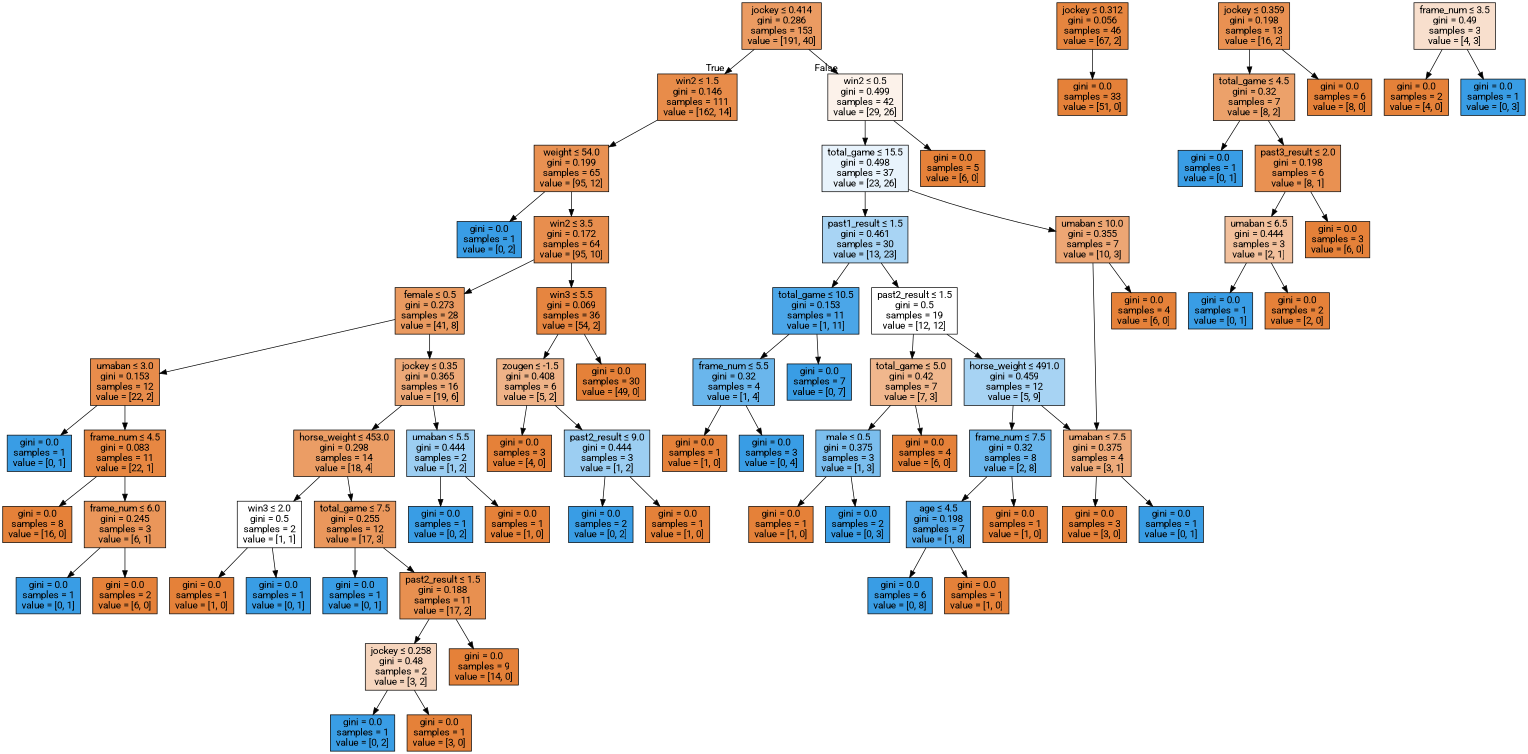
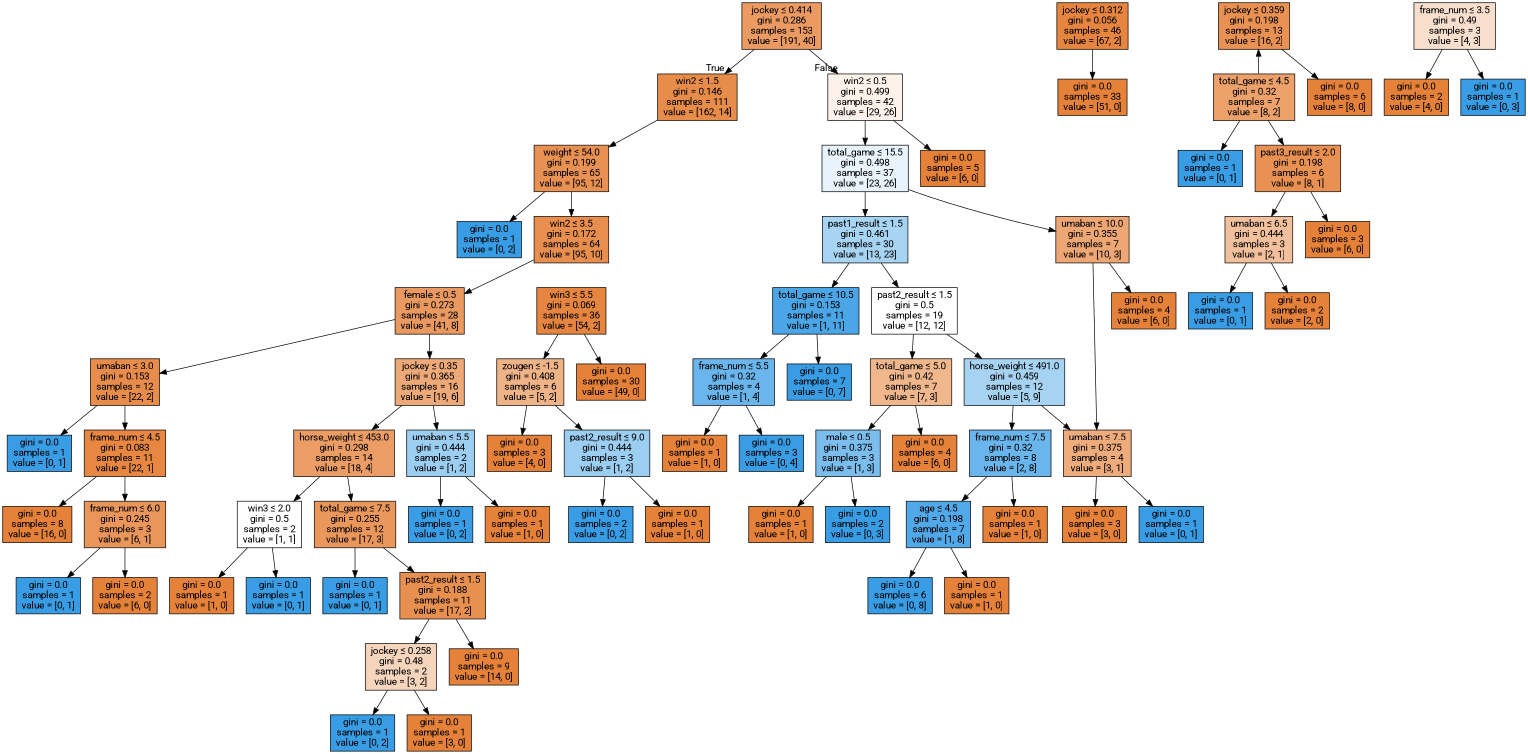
  digraph {
    fontname=Roboto
    node [color=black fillcolor="#e58139ff" fontname=Roboto shape=box style=filled]
    edge [fontname=Roboto]
    n1 [fillcolor="#e58139ca" label=<jockey &le; 0.414<br/>gini = 0.286<br/>samples = 153<br/>value = [191, 40]>]
    n2 [fillcolor="#e58139e9" label=<win2 &le; 1.5<br/>gini = 0.146<br/>samples = 111<br/>value = [162, 14]>]
    n3 [fillcolor="#e581391a" label=<win2 &le; 0.5<br/>gini = 0.499<br/>samples = 42<br/>value = [29, 26]>]
    n4 [fillcolor="#e58139df" label=<weight &le; 54.0<br/>gini = 0.199<br/>samples = 65<br/>value = [95, 12]>]
    n5 [label=<gini = 0.0<br/>samples = 5<br/>value = [6, 0]>]
    n6 [fillcolor="#399de51d" label=<total_game &le; 15.5<br/>gini = 0.498<br/>samples = 37<br/>value = [23, 26]>]
    n7 [fillcolor="#e58139f7" label=<jockey &le; 0.312<br/>gini = 0.056<br/>samples = 46<br/>value = [67, 2]>]
    n8 [label=<gini = 0.0<br/>samples = 33<br/>value = [51, 0]>]
    n9 [fillcolor="#399de5ff" label=<gini = 0.0<br/>samples = 1<br/>value = [0, 2]>]
    n10 [fillcolor="#e58139e4" label=<win2 &le; 3.5<br/>gini = 0.172<br/>samples = 64<br/>value = [95, 10]>]
    n11 [fillcolor="#e58139df" label=<jockey &le; 0.359<br/>gini = 0.198<br/>samples = 13<br/>value = [16, 2]>]
    n12 [fillcolor="#e58139bf" label=<total_game &le; 4.5<br/>gini = 0.32<br/>samples = 7<br/>value = [8, 2]>]
    n13 [label=<gini = 0.0<br/>samples = 6<br/>value = [8, 0]>]
    n14 [fillcolor="#399de5ff" label=<gini = 0.0<br/>samples = 1<br/>value = [0, 1]>]
    n15 [fillcolor="#e58139df" label=<past3_result &le; 2.0<br/>gini = 0.198<br/>samples = 6<br/>value = [8, 1]>]
    n16 [fillcolor="#e581397f" label=<umaban &le; 6.5<br/>gini = 0.444<br/>samples = 3<br/>value = [2, 1]>]
    n17 [label=<gini = 0.0<br/>samples = 3<br/>value = [6, 0]>]
    n18 [fillcolor="#399de5ff" label=<gini = 0.0<br/>samples = 1<br/>value = [0, 1]>]
    n19 [label=<gini = 0.0<br/>samples = 2<br/>value = [2, 0]>]
    n20 [fillcolor="#e58139cd" label=<female &le; 0.5<br/>gini = 0.273<br/>samples = 28<br/>value = [41, 8]>]
    n21 [fillcolor="#e58139f6" label=<win3 &le; 5.5<br/>gini = 0.069<br/>samples = 36<br/>value = [54, 2]>]
    n22 [fillcolor="#e58139ae" label=<jockey &le; 0.35<br/>gini = 0.365<br/>samples = 16<br/>value = [19, 6]>]
    n23 [fillcolor="#e58139e8" label=<umaban &le; 3.0<br/>gini = 0.153<br/>samples = 12<br/>value = [22, 2]>]
    n24 [label=<gini = 0.0<br/>samples = 30<br/>value = [49, 0]>]
    n25 [fillcolor="#e5813999" label=<zougen &le; -1.5<br/>gini = 0.408<br/>samples = 6<br/>value = [5, 2]>]
    n26 [fillcolor="#e58139c6" label=<horse_weight &le; 453.0<br/>gini = 0.298<br/>samples = 14<br/>value = [18, 4]>]
    n27 [fillcolor="#399de57f" label=<umaban &le; 5.5<br/>gini = 0.444<br/>samples = 2<br/>value = [1, 2]>]
    n28 [fillcolor="#399de5ff" label=<gini = 0.0<br/>samples = 1<br/>value = [0, 1]>]
    n29 [fillcolor="#e58139f3" label=<frame_num &le; 4.5<br/>gini = 0.083<br/>samples = 11<br/>value = [22, 1]>]
    n30 [fillcolor="#e5813900" label=<win3 &le; 2.0<br/>gini = 0.5<br/>samples = 2<br/>value = [1, 1]>]
    n31 [fillcolor="#e58139d2" label=<total_game &le; 7.5<br/>gini = 0.255<br/>samples = 12<br/>value = [17, 3]>]
    n32 [fillcolor="#399de5ff" label=<gini = 0.0<br/>samples = 1<br/>value = [0, 2]>]
    n33 [label=<gini = 0.0<br/>samples = 1<br/>value = [1, 0]>]
    n34 [label=<gini = 0.0<br/>samples = 1<br/>value = [1, 0]>]
    n35 [fillcolor="#399de5ff" label=<gini = 0.0<br/>samples = 1<br/>value = [0, 1]>]
    n36 [fillcolor="#399de5ff" label=<gini = 0.0<br/>samples = 1<br/>value = [0, 1]>]
    n37 [fillcolor="#e58139e1" label=<past2_result &le; 1.5<br/>gini = 0.188<br/>samples = 11<br/>value = [17, 2]>]
    n38 [fillcolor="#e5813955" label=<jockey &le; 0.258<br/>gini = 0.48<br/>samples = 2<br/>value = [3, 2]>]
    n39 [label=<gini = 0.0<br/>samples = 9<br/>value = [14, 0]>]
    n40 [fillcolor="#399de5ff" label=<gini = 0.0<br/>samples = 1<br/>value = [0, 2]>]
    n41 [label=<gini = 0.0<br/>samples = 1<br/>value = [3, 0]>]
    n42 [label=<gini = 0.0<br/>samples = 8<br/>value = [16, 0]>]
    n43 [fillcolor="#e58139d4" label=<frame_num &le; 6.0<br/>gini = 0.245<br/>samples = 3<br/>value = [6, 1]>]
    n44 [fillcolor="#399de5ff" label=<gini = 0.0<br/>samples = 1<br/>value = [0, 1]>]
    n45 [label=<gini = 0.0<br/>samples = 2<br/>value = [6, 0]>]
    n46 [label=<gini = 0.0<br/>samples = 3<br/>value = [4, 0]>]
    n47 [fillcolor="#399de57f" label=<past2_result &le; 9.0<br/>gini = 0.444<br/>samples = 3<br/>value = [1, 2]>]
    n48 [fillcolor="#399de5ff" label=<gini = 0.0<br/>samples = 2<br/>value = [0, 2]>]
    n49 [label=<gini = 0.0<br/>samples = 1<br/>value = [1, 0]>]
    n50 [fillcolor="#399de56f" label=<past1_result &le; 1.5<br/>gini = 0.461<br/>samples = 30<br/>value = [13, 23]>]
    n51 [fillcolor="#e58139b3" label=<umaban &le; 10.0<br/>gini = 0.355<br/>samples = 7<br/>value = [10, 3]>]
    n52 [fillcolor="#399de5e8" label=<total_game &le; 10.5<br/>gini = 0.153<br/>samples = 11<br/>value = [1, 11]>]
    n53 [fillcolor="#e5813900" label=<past2_result &le; 1.5<br/>gini = 0.5<br/>samples = 19<br/>value = [12, 12]>]
    n54 [fillcolor="#e58139aa" label=<umaban &le; 7.5<br/>gini = 0.375<br/>samples = 4<br/>value = [3, 1]>]
    n55 [label=<gini = 0.0<br/>samples = 4<br/>value = [6, 0]>]
    n56 [fillcolor="#399de5ff" label=<gini = 0.0<br/>samples = 7<br/>value = [0, 7]>]
    n57 [fillcolor="#399de5bf" label=<frame_num &le; 5.5<br/>gini = 0.32<br/>samples = 4<br/>value = [1, 4]>]
    n58 [fillcolor="#e5813992" label=<total_game &le; 5.0<br/>gini = 0.42<br/>samples = 7<br/>value = [7, 3]>]
    n59 [fillcolor="#399de571" label=<horse_weight &le; 491.0<br/>gini = 0.459<br/>samples = 12<br/>value = [5, 9]>]
    n60 [label=<gini = 0.0<br/>samples = 1<br/>value = [1, 0]>]
    n61 [fillcolor="#399de5ff" label=<gini = 0.0<br/>samples = 3<br/>value = [0, 4]>]
    n62 [fillcolor="#399de5aa" label=<male &le; 0.5<br/>gini = 0.375<br/>samples = 3<br/>value = [1, 3]>]
    n63 [label=<gini = 0.0<br/>samples = 4<br/>value = [6, 0]>]
    n64 [fillcolor="#399de5bf" label=<frame_num &le; 7.5<br/>gini = 0.32<br/>samples = 8<br/>value = [2, 8]>]
    n65 [label=<gini = 0.0<br/>samples = 1<br/>value = [1, 0]>]
    n66 [fillcolor="#399de5ff" label=<gini = 0.0<br/>samples = 2<br/>value = [0, 3]>]
    n67 [label=<gini = 0.0<br/>samples = 3<br/>value = [3, 0]>]
    n68 [fillcolor="#399de5ff" label=<gini = 0.0<br/>samples = 1<br/>value = [0, 1]>]
    n69 [fillcolor="#399de5df" label=<age &le; 4.5<br/>gini = 0.198<br/>samples = 7<br/>value = [1, 8]>]
    n70 [label=<gini = 0.0<br/>samples = 1<br/>value = [1, 0]>]
    n71 [fillcolor="#399de5ff" label=<gini = 0.0<br/>samples = 6<br/>value = [0, 8]>]
    n72 [label=<gini = 0.0<br/>samples = 1<br/>value = [1, 0]>]
    n73 [fillcolor="#e5813940" label=<frame_num &le; 3.5<br/>gini = 0.49<br/>samples = 3<br/>value = [4, 3]>]
    n74 [label=<gini = 0.0<br/>samples = 2<br/>value = [4, 0]>]
    n75 [fillcolor="#399de5ff" label=<gini = 0.0<br/>samples = 1<br/>value = [0, 3]>]
    n1 -> n2 [headlabel=True labelangle=45 labeldistance=2.5]
    n1 -> n3 [headlabel=False labelangle=-45 labeldistance=2.5]
    n2 -> n4
    n3 -> n5
    n3 -> n6
    n4 -> n9
    n4 -> n10
    n6 -> n50
    n6 -> n51
    n7 -> n8
    n10 -> n20
-   n10 -> n21
-   n11 -> n12
+   n12 -> n11
    n11 -> n13
    n12 -> n14
    n12 -> n15
    n15 -> n16
    n15 -> n17
    n16 -> n18
    n16 -> n19
    n20 -> n22
    n20 -> n23
    n21 -> n24
    n21 -> n25
    n22 -> n26
    n22 -> n27
    n23 -> n28
    n23 -> n29
    n25 -> n46
    n25 -> n47
    n26 -> n30
    n26 -> n31
    n27 -> n32
    n27 -> n33
    n29 -> n42
    n29 -> n43
    n30 -> n34
    n30 -> n35
    n31 -> n36
    n31 -> n37
    n37 -> n38
    n37 -> n39
    n38 -> n40
    n38 -> n41
    n43 -> n44
    n43 -> n45
    n47 -> n48
    n47 -> n49
    n50 -> n52
    n50 -> n53
    n51 -> n54
    n51 -> n55
    n52 -> n56
    n52 -> n57
    n53 -> n58
    n53 -> n59
    n54 -> n67
    n54 -> n68
    n57 -> n60
    n57 -> n61
    n58 -> n62
    n58 -> n63
    n59 -> n54
    n59 -> n64
    n62 -> n65
    n62 -> n66
    n64 -> n69
    n64 -> n70
    n69 -> n71
    n69 -> n72
    n73 -> n74
    n73 -> n75
  }
